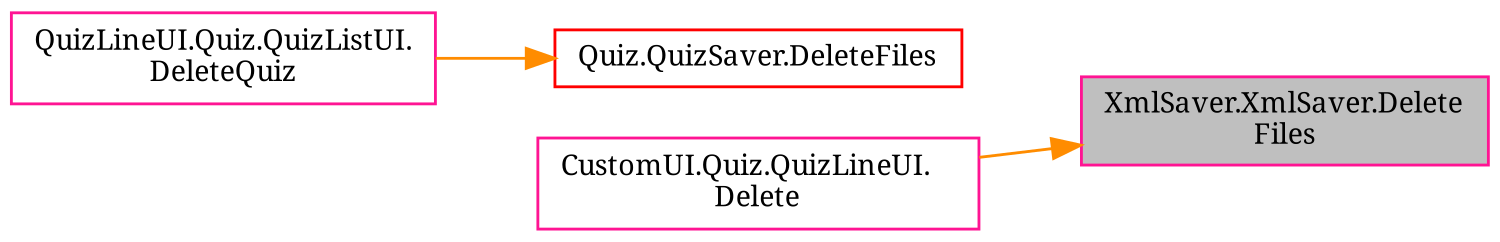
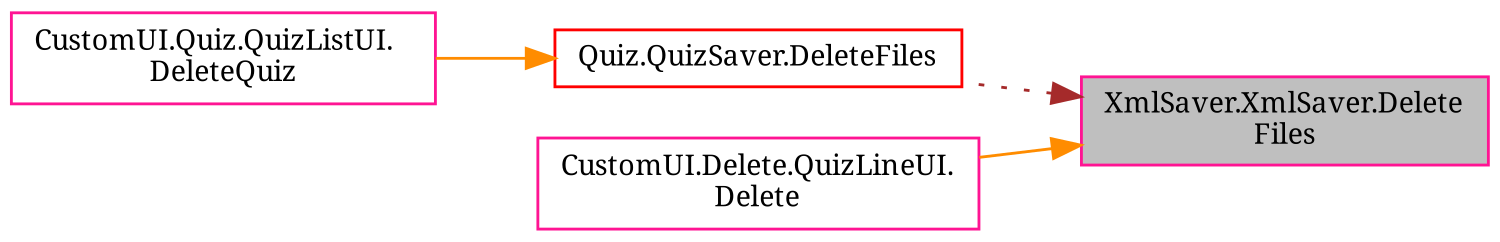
  digraph {
    fontname="Noto Serif"
    rankdir=RL
    node [color=deeppink fillcolor=white fontname="Noto Serif" fontsize=10 shape=record style=filled]
    edge [color=darkorange dir=back fontname="Noto Serif" fontsize=10 labelfontname=Helvetica labelfontsize=10 style=solid]
    n1 [fillcolor=grey75 fontcolor=black height=0.2 label="XmlSaver.XmlSaver.Delete\lFiles" width=0.4]
    n2 [color=red height=0.2 label="Quiz.QuizSaver.DeleteFiles" width=0.4]
-   n3 [height=0.2 label="CustomUI.Quiz.QuizLineUI.\lDelete" width=0.4]
-   n4 [height=0.2 label="QuizLineUI.Quiz.QuizListUI.\lDeleteQuiz" width=0.4]
+   n3 [height=0.2 label="CustomUI.Delete.QuizLineUI.\lDelete" width=0.4]
+   n4 [height=0.2 label="CustomUI.Quiz.QuizListUI.\lDeleteQuiz" width=0.4]
+   n1 -> n2 [color=brown style=dotted]
    n1 -> n3
    n2 -> n4
  }
